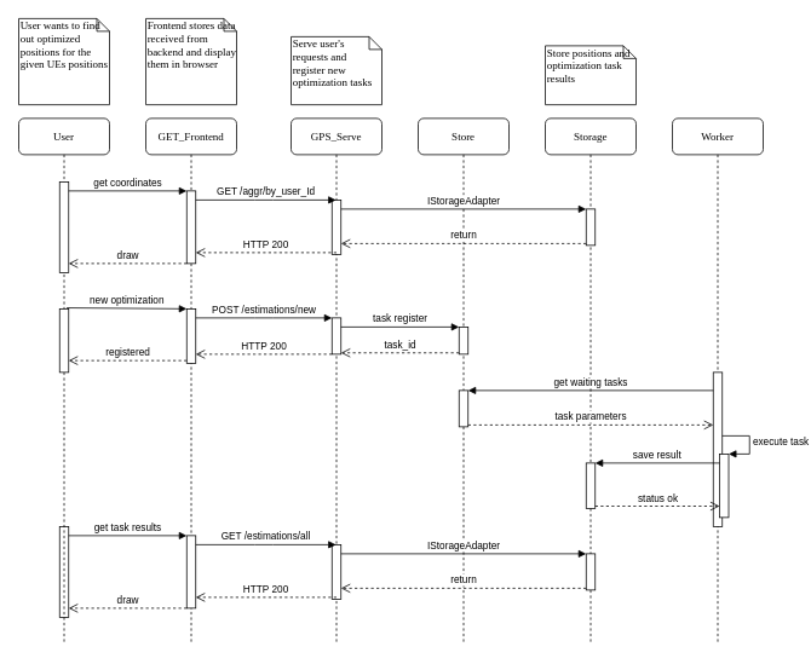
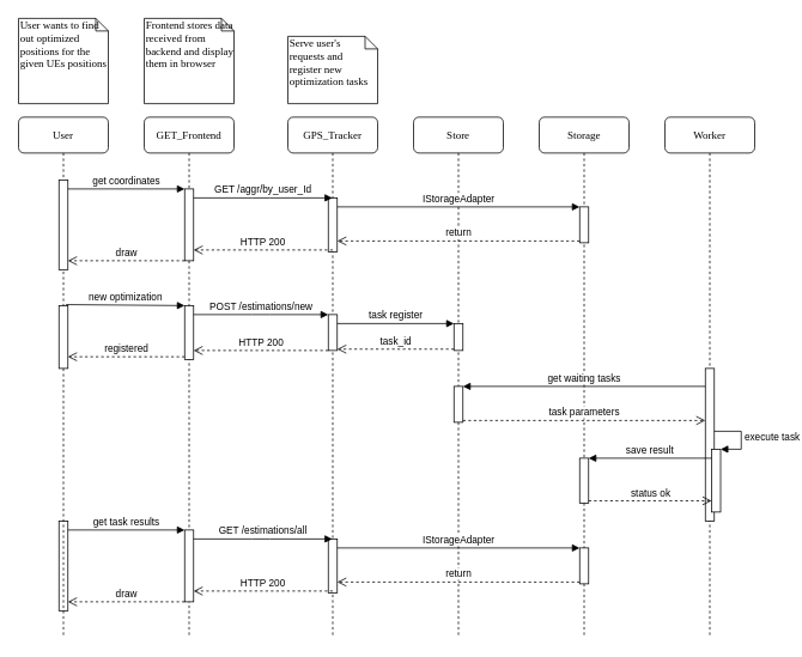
  <mxCell id="0" />
  <mxCell id="1" parent="0" />
  <mxCell id="2" value="GET_Frontend" style="shape=umlLifeline;perimeter=lifelinePerimeter;whiteSpace=wrap;html=1;container=1;collapsible=0;recursiveResize=0;outlineConnect=0;rounded=1;shadow=0;comic=0;labelBackgroundColor=none;strokeWidth=1;fontFamily=Verdana;fontSize=12;align=center;" parent="1" vertex="1"><mxGeometry x="160" y="130" width="100" height="580" as="geometry" /></mxCell>
  <mxCell id="3" value="" style="html=1;points=[];perimeter=orthogonalPerimeter;" vertex="1" parent="2"><mxGeometry x="45" y="80" width="10" height="80" as="geometry" /></mxCell>
  <mxCell id="4" value="" style="html=1;points=[];perimeter=orthogonalPerimeter;" vertex="1" parent="2"><mxGeometry x="45" y="210" width="10" height="60" as="geometry" /></mxCell>
- <mxCell id="5" value="GPS_Serve" style="shape=umlLifeline;perimeter=lifelinePerimeter;whiteSpace=wrap;html=1;container=1;collapsible=0;recursiveResize=0;outlineConnect=0;rounded=1;shadow=0;comic=0;labelBackgroundColor=none;strokeWidth=1;fontFamily=Verdana;fontSize=12;align=center;" parent="1" vertex="1"><mxGeometry x="320" y="130" width="100" height="580" as="geometry" /></mxCell>
+ <mxCell id="5" value="GPS_Tracker" style="shape=umlLifeline;perimeter=lifelinePerimeter;whiteSpace=wrap;html=1;container=1;collapsible=0;recursiveResize=0;outlineConnect=0;rounded=1;shadow=0;comic=0;labelBackgroundColor=none;strokeWidth=1;fontFamily=Verdana;fontSize=12;align=center;" parent="1" vertex="1"><mxGeometry x="320" y="130" width="100" height="580" as="geometry" /></mxCell>
  <mxCell id="6" value="" style="html=1;points=[];perimeter=orthogonalPerimeter;" vertex="1" parent="5"><mxGeometry x="45" y="90" width="10" height="60" as="geometry" /></mxCell>
  <mxCell id="7" value="" style="html=1;points=[];perimeter=orthogonalPerimeter;" vertex="1" parent="5"><mxGeometry x="45" y="220" width="10" height="40" as="geometry" /></mxCell>
  <mxCell id="8" value="Store" style="shape=umlLifeline;perimeter=lifelinePerimeter;whiteSpace=wrap;html=1;container=1;collapsible=0;recursiveResize=0;outlineConnect=0;rounded=1;shadow=0;comic=0;labelBackgroundColor=none;strokeWidth=1;fontFamily=Verdana;fontSize=12;align=center;" parent="1" vertex="1"><mxGeometry x="460" y="130" width="100" height="580" as="geometry" /></mxCell>
  <mxCell id="9" value="" style="html=1;points=[];perimeter=orthogonalPerimeter;" vertex="1" parent="8"><mxGeometry x="45" y="230" width="10" height="30" as="geometry" /></mxCell>
  <mxCell id="10" value="" style="html=1;points=[];perimeter=orthogonalPerimeter;" vertex="1" parent="8"><mxGeometry x="45" y="300" width="10" height="40" as="geometry" /></mxCell>
  <mxCell id="11" value="Storage" style="shape=umlLifeline;perimeter=lifelinePerimeter;whiteSpace=wrap;html=1;container=1;collapsible=0;recursiveResize=0;outlineConnect=0;rounded=1;shadow=0;comic=0;labelBackgroundColor=none;strokeWidth=1;fontFamily=Verdana;fontSize=12;align=center;" parent="1" vertex="1"><mxGeometry x="600" y="130" width="100" height="580" as="geometry" /></mxCell>
  <mxCell id="12" value="" style="html=1;points=[];perimeter=orthogonalPerimeter;" vertex="1" parent="11"><mxGeometry x="45" y="100" width="10" height="40" as="geometry" /></mxCell>
  <mxCell id="13" value="" style="html=1;points=[];perimeter=orthogonalPerimeter;" vertex="1" parent="11"><mxGeometry x="45" y="380" width="10" height="50" as="geometry" /></mxCell>
  <mxCell id="14" value="" style="html=1;points=[];perimeter=orthogonalPerimeter;" vertex="1" parent="11"><mxGeometry x="-395" y="460" width="10" height="80" as="geometry" /></mxCell>
  <mxCell id="15" value="" style="html=1;points=[];perimeter=orthogonalPerimeter;" vertex="1" parent="11"><mxGeometry x="-235" y="470" width="10" height="60" as="geometry" /></mxCell>
  <mxCell id="16" value="" style="html=1;points=[];perimeter=orthogonalPerimeter;" vertex="1" parent="11"><mxGeometry x="45" y="480" width="10" height="40" as="geometry" /></mxCell>
  <mxCell id="17" value="" style="html=1;points=[];perimeter=orthogonalPerimeter;" vertex="1" parent="11"><mxGeometry x="-535" y="450" width="10" height="100" as="geometry" /></mxCell>
  <mxCell id="18" value="get task results" style="html=1;verticalAlign=bottom;startArrow=none;endArrow=block;startSize=8;startFill=0;" edge="1" parent="11" source="17" target="14"><mxGeometry relative="1" as="geometry"><mxPoint x="-455" y="450" as="sourcePoint" /><Array as="points"><mxPoint x="-460" y="460" /></Array></mxGeometry></mxCell>
  <mxCell id="19" value="GET /estimations/all" style="html=1;verticalAlign=bottom;startArrow=none;endArrow=block;startSize=8;startFill=0;" edge="1" parent="11" source="14"><mxGeometry relative="1" as="geometry"><mxPoint x="-515" y="470" as="sourcePoint" /><mxPoint x="-230.5" y="470" as="targetPoint" /><Array as="points"><mxPoint x="-310" y="470" /></Array></mxGeometry></mxCell>
  <mxCell id="20" value="IStorageAdapter" style="html=1;verticalAlign=bottom;endArrow=block;entryX=0;entryY=0;" edge="1" parent="11" source="15" target="16"><mxGeometry relative="1" as="geometry"><mxPoint x="-25" y="470" as="sourcePoint" /></mxGeometry></mxCell>
  <mxCell id="21" value="return" style="html=1;verticalAlign=bottom;endArrow=open;dashed=1;endSize=8;exitX=0;exitY=0.95;" edge="1" parent="11" source="16" target="15"><mxGeometry relative="1" as="geometry"><mxPoint x="-25" y="546" as="targetPoint" /></mxGeometry></mxCell>
  <mxCell id="22" value="HTTP 200" style="html=1;verticalAlign=bottom;endArrow=open;dashed=1;endSize=8;" edge="1" parent="11" target="14"><mxGeometry relative="1" as="geometry"><mxPoint x="-215" y="528.0" as="targetPoint" /><mxPoint x="-230" y="528.0" as="sourcePoint" /></mxGeometry></mxCell>
  <mxCell id="23" value="draw" style="html=1;verticalAlign=bottom;endArrow=open;dashed=1;endSize=8;" edge="1" parent="11" source="14" target="17"><mxGeometry relative="1" as="geometry"><mxPoint x="-375" y="538.0" as="targetPoint" /><mxPoint x="-220" y="538.0" as="sourcePoint" /><Array as="points"><mxPoint x="-460" y="540" /></Array></mxGeometry></mxCell>
  <mxCell id="24" value="Worker" style="shape=umlLifeline;perimeter=lifelinePerimeter;whiteSpace=wrap;html=1;container=1;collapsible=0;recursiveResize=0;outlineConnect=0;rounded=1;shadow=0;comic=0;labelBackgroundColor=none;strokeWidth=1;fontFamily=Verdana;fontSize=12;align=center;" parent="1" vertex="1"><mxGeometry x="740" y="130" width="100" height="580" as="geometry" /></mxCell>
  <mxCell id="25" value="" style="html=1;points=[];perimeter=orthogonalPerimeter;fontFamily=Helvetica;fontSize=12;fontColor=#000000;align=center;strokeColor=#000000;fillColor=#ffffff;" vertex="1" parent="24"><mxGeometry x="45" y="280" width="10" height="170" as="geometry" /></mxCell>
  <mxCell id="26" value="" style="html=1;points=[];perimeter=orthogonalPerimeter;" vertex="1" parent="24"><mxGeometry x="52" y="370" width="10" height="70" as="geometry" /></mxCell>
  <mxCell id="27" value="execute task" style="edgeStyle=orthogonalEdgeStyle;html=1;align=left;spacingLeft=2;endArrow=block;rounded=0;entryX=1;entryY=0;" edge="1" target="26" parent="24" source="25"><mxGeometry relative="1" as="geometry"><mxPoint x="60" y="350" as="sourcePoint" /><Array as="points"><mxPoint x="85" y="350" /><mxPoint x="85" y="370" /></Array></mxGeometry></mxCell>
  <mxCell id="28" value="User" style="shape=umlLifeline;perimeter=lifelinePerimeter;whiteSpace=wrap;html=1;container=1;collapsible=0;recursiveResize=0;outlineConnect=0;rounded=1;shadow=0;comic=0;labelBackgroundColor=none;strokeWidth=1;fontFamily=Verdana;fontSize=12;align=center;" parent="1" vertex="1"><mxGeometry x="20" y="130" width="100" height="580" as="geometry" /></mxCell>
  <mxCell id="29" value="" style="html=1;points=[];perimeter=orthogonalPerimeter;" vertex="1" parent="28"><mxGeometry x="45" y="70" width="10" height="100" as="geometry" /></mxCell>
  <mxCell id="30" value="" style="html=1;points=[];perimeter=orthogonalPerimeter;" vertex="1" parent="28"><mxGeometry x="45" y="210" width="10" height="70" as="geometry" /></mxCell>
  <mxCell id="31" value="User wants to find out optimized positions for the given UEs positions" style="shape=note;whiteSpace=wrap;html=1;size=14;verticalAlign=top;align=left;spacingTop=-6;rounded=0;shadow=0;comic=0;labelBackgroundColor=none;strokeWidth=1;fontFamily=Verdana;fontSize=12" parent="1" vertex="1"><mxGeometry x="20" y="20" width="100" height="95" as="geometry" /></mxCell>
  <mxCell id="32" value="Frontend stores data received from backend and display them in browser" style="shape=note;whiteSpace=wrap;html=1;size=14;verticalAlign=top;align=left;spacingTop=-6;rounded=0;shadow=0;comic=0;labelBackgroundColor=none;strokeWidth=1;fontFamily=Verdana;fontSize=12" parent="1" vertex="1"><mxGeometry x="160" y="20" width="100" height="95" as="geometry" /></mxCell>
  <mxCell id="33" value="Serve user's requests and register new optimization tasks" style="shape=note;whiteSpace=wrap;html=1;size=14;verticalAlign=top;align=left;spacingTop=-6;rounded=0;shadow=0;comic=0;labelBackgroundColor=none;strokeWidth=1;fontFamily=Verdana;fontSize=12" parent="1" vertex="1"><mxGeometry x="320" y="40" width="100" height="75" as="geometry" /></mxCell>
- <mxCell id="34" value="Store positions and optimization task results" style="shape=note;whiteSpace=wrap;html=1;size=14;verticalAlign=top;align=left;spacingTop=-6;rounded=0;shadow=0;comic=0;labelBackgroundColor=none;strokeWidth=1;fontFamily=Verdana;fontSize=12" parent="1" vertex="1"><mxGeometry x="600" y="50" width="100" height="65" as="geometry" /></mxCell>
  <mxCell id="35" value="get coordinates" style="html=1;verticalAlign=bottom;startArrow=none;endArrow=block;startSize=8;startFill=0;" edge="1" target="3" parent="1" source="29"><mxGeometry relative="1" as="geometry"><mxPoint x="145" y="200" as="sourcePoint" /><Array as="points"><mxPoint x="140" y="210" /></Array></mxGeometry></mxCell>
  <mxCell id="36" value="GET /aggr/by_user_Id" style="html=1;verticalAlign=bottom;startArrow=none;endArrow=block;startSize=8;startFill=0;" edge="1" parent="1" source="3" target="5"><mxGeometry relative="1" as="geometry"><mxPoint x="85" y="220" as="sourcePoint" /><mxPoint x="215" y="220" as="targetPoint" /><Array as="points"><mxPoint x="290" y="220" /></Array></mxGeometry></mxCell>
  <mxCell id="37" value="IStorageAdapter" style="html=1;verticalAlign=bottom;endArrow=block;entryX=0;entryY=0;" edge="1" target="12" parent="1" source="6"><mxGeometry relative="1" as="geometry"><mxPoint x="575" y="220" as="sourcePoint" /></mxGeometry></mxCell>
  <mxCell id="38" value="return" style="html=1;verticalAlign=bottom;endArrow=open;dashed=1;endSize=8;exitX=0;exitY=0.95;" edge="1" source="12" parent="1" target="6"><mxGeometry relative="1" as="geometry"><mxPoint x="575" y="296" as="targetPoint" /></mxGeometry></mxCell>
  <mxCell id="39" value="HTTP 200" style="html=1;verticalAlign=bottom;endArrow=open;dashed=1;endSize=8;" edge="1" parent="1" target="3"><mxGeometry relative="1" as="geometry"><mxPoint x="385" y="278" as="targetPoint" /><mxPoint x="370" y="278" as="sourcePoint" /></mxGeometry></mxCell>
  <mxCell id="40" value="draw" style="html=1;verticalAlign=bottom;endArrow=open;dashed=1;endSize=8;" edge="1" parent="1" source="3" target="29"><mxGeometry relative="1" as="geometry"><mxPoint x="225" y="288" as="targetPoint" /><mxPoint x="380" y="288" as="sourcePoint" /><Array as="points"><mxPoint x="140" y="290" /></Array></mxGeometry></mxCell>
  <mxCell id="41" value="new optimization" style="html=1;verticalAlign=bottom;endArrow=block;entryX=0;entryY=0;exitX=0.779;exitY=-0.016;exitDx=0;exitDy=0;exitPerimeter=0;" edge="1" target="4" parent="1" source="30"><mxGeometry relative="1" as="geometry"><mxPoint x="135" y="340" as="sourcePoint" /></mxGeometry></mxCell>
  <mxCell id="42" value="registered" style="html=1;verticalAlign=bottom;endArrow=open;dashed=1;endSize=8;exitX=0;exitY=0.95;" edge="1" source="4" parent="1" target="30"><mxGeometry relative="1" as="geometry"><mxPoint x="135" y="416" as="targetPoint" /></mxGeometry></mxCell>
  <mxCell id="43" value="POST /estimations/new" style="html=1;verticalAlign=bottom;startArrow=none;endArrow=block;startSize=8;startFill=0;" edge="1" parent="1" source="4" target="7"><mxGeometry relative="1" as="geometry"><mxPoint x="225" y="230" as="sourcePoint" /><mxPoint x="379.5" y="230" as="targetPoint" /><Array as="points"><mxPoint x="290" y="350" /></Array></mxGeometry></mxCell>
  <mxCell id="44" value="task register" style="html=1;verticalAlign=bottom;endArrow=block;entryX=0;entryY=0;" edge="1" target="9" parent="1" source="7"><mxGeometry relative="1" as="geometry"><mxPoint x="435" y="330" as="sourcePoint" /></mxGeometry></mxCell>
  <mxCell id="45" value="task_id" style="html=1;verticalAlign=bottom;endArrow=open;dashed=1;endSize=8;exitX=0;exitY=0.95;" edge="1" source="9" parent="1" target="7"><mxGeometry relative="1" as="geometry"><mxPoint x="435" y="406" as="targetPoint" /></mxGeometry></mxCell>
  <mxCell id="46" value="HTTP 200" style="html=1;verticalAlign=bottom;endArrow=open;dashed=1;endSize=8;" edge="1" parent="1" source="7" target="4"><mxGeometry relative="1" as="geometry"><mxPoint x="225" y="288" as="targetPoint" /><mxPoint x="380" y="288" as="sourcePoint" /><Array as="points"><mxPoint x="290" y="390" /></Array></mxGeometry></mxCell>
  <mxCell id="47" value="get waiting tasks" style="html=1;verticalAlign=bottom;endArrow=block;entryX=1;entryY=0;" edge="1" target="10" parent="1" source="25"><mxGeometry relative="1" as="geometry"><mxPoint x="575" y="430" as="sourcePoint" /></mxGeometry></mxCell>
  <mxCell id="48" value="task parameters" style="html=1;verticalAlign=bottom;endArrow=open;dashed=1;endSize=8;exitX=1;exitY=0.95;" edge="1" source="10" parent="1" target="25"><mxGeometry relative="1" as="geometry"><mxPoint x="575" y="487" as="targetPoint" /></mxGeometry></mxCell>
  <mxCell id="49" value="save result" style="html=1;verticalAlign=bottom;endArrow=block;entryX=1;entryY=0;" edge="1" target="13" parent="1" source="26"><mxGeometry relative="1" as="geometry"><mxPoint x="715" y="510" as="sourcePoint" /></mxGeometry></mxCell>
  <mxCell id="50" value="status ok" style="html=1;verticalAlign=bottom;endArrow=open;dashed=1;endSize=8;exitX=1;exitY=0.95;" edge="1" source="13" parent="1" target="26"><mxGeometry relative="1" as="geometry"><mxPoint x="715" y="567" as="targetPoint" /></mxGeometry></mxCell>
